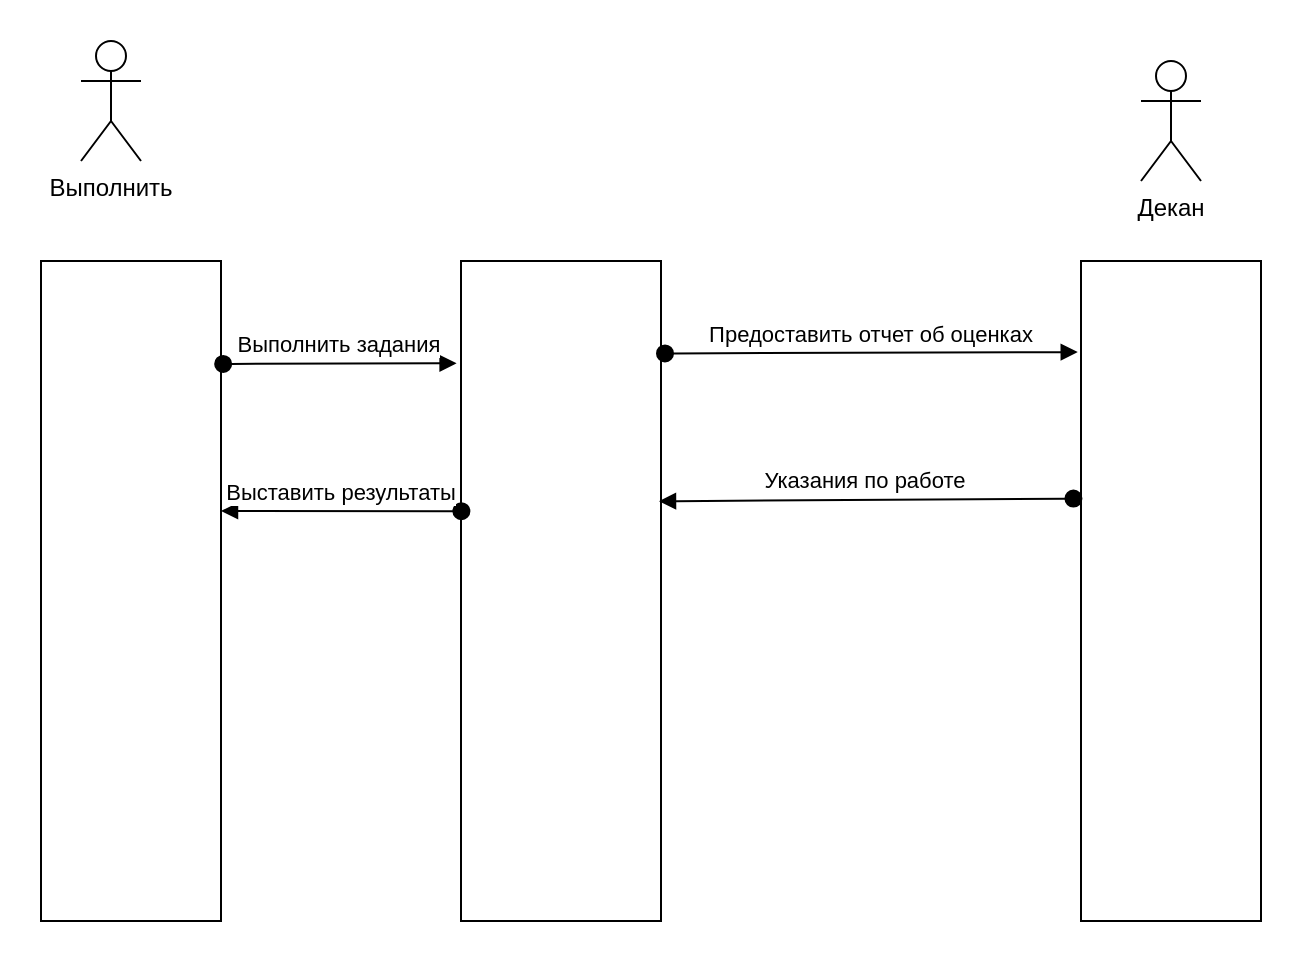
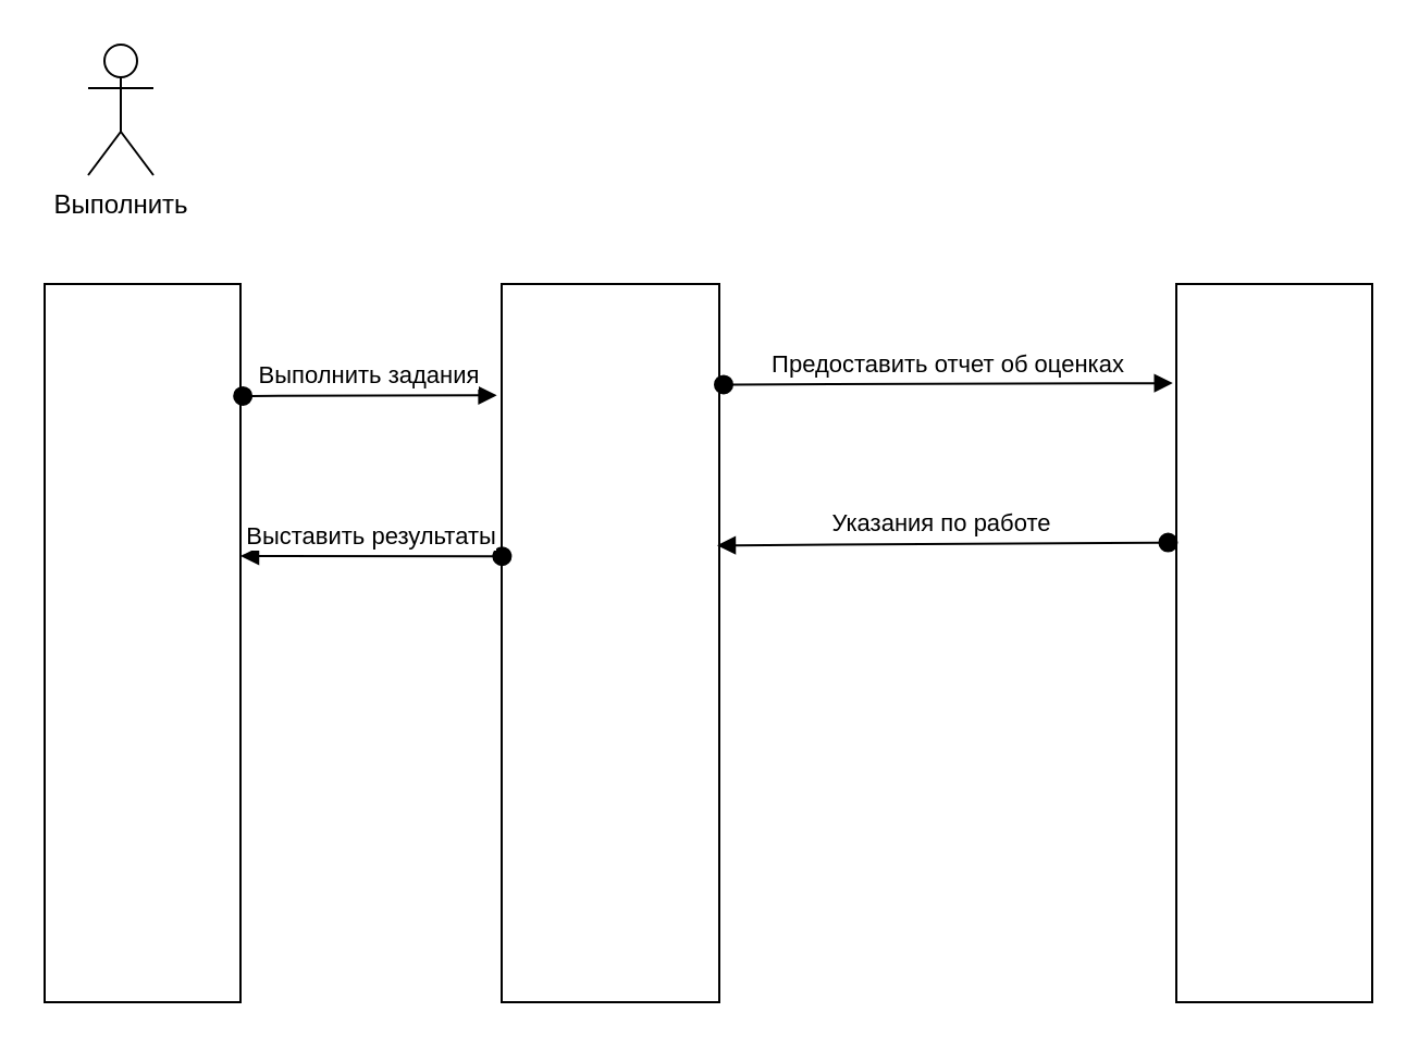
  <mxCell id="0" />
  <mxCell id="1" parent="0" />
  <mxCell id="2" value="" style="rounded=0;whiteSpace=wrap;html=1;" vertex="1" parent="1"><mxGeometry x="20" y="130" width="90" height="330" as="geometry" /></mxCell>
  <mxCell id="3" value="" style="rounded=0;whiteSpace=wrap;html=1;" vertex="1" parent="1"><mxGeometry x="230" y="130" width="100" height="330" as="geometry" /></mxCell>
  <mxCell id="4" value="" style="rounded=0;whiteSpace=wrap;html=1;" vertex="1" parent="1"><mxGeometry x="540" y="130" width="90" height="330" as="geometry" /></mxCell>
  <mxCell id="5" value="Выполнить" style="shape=umlActor;verticalLabelPosition=bottom;verticalAlign=top;html=1;outlineConnect=0;" vertex="1" parent="1"><mxGeometry x="40" y="20" width="30" height="60" as="geometry" /></mxCell>
- <mxCell id="6" value="Декан" style="shape=umlActor;verticalLabelPosition=bottom;verticalAlign=top;html=1;outlineConnect=0;" vertex="1" parent="1"><mxGeometry x="570" y="30" width="30" height="60" as="geometry" /></mxCell>
  <mxCell id="7" value="Выполнить задания" style="html=1;verticalAlign=bottom;startArrow=oval;startFill=1;endArrow=block;startSize=8;curved=0;rounded=0;exitX=1.012;exitY=0.156;exitDx=0;exitDy=0;exitPerimeter=0;entryX=-0.022;entryY=0.155;entryDx=0;entryDy=0;entryPerimeter=0;" edge="1" parent="1" source="2" target="3"><mxGeometry width="60" relative="1" as="geometry"><mxPoint x="220" y="200" as="sourcePoint" /><mxPoint x="280" y="200" as="targetPoint" /></mxGeometry></mxCell>
  <mxCell id="8" value="Выставить результаты" style="html=1;verticalAlign=bottom;startArrow=oval;startFill=1;endArrow=block;startSize=8;curved=0;rounded=0;exitX=0.002;exitY=0.379;exitDx=0;exitDy=0;exitPerimeter=0;" edge="1" parent="1" source="3"><mxGeometry width="60" relative="1" as="geometry"><mxPoint x="130" y="260" as="sourcePoint" /><mxPoint x="110" y="255" as="targetPoint" /></mxGeometry></mxCell>
  <mxCell id="9" value="Предоставить отчет об оценках" style="html=1;verticalAlign=bottom;startArrow=oval;startFill=1;endArrow=block;startSize=8;curved=0;rounded=0;exitX=1.02;exitY=0.14;exitDx=0;exitDy=0;exitPerimeter=0;entryX=-0.018;entryY=0.138;entryDx=0;entryDy=0;entryPerimeter=0;" edge="1" parent="1" source="3" target="4"><mxGeometry width="60" relative="1" as="geometry"><mxPoint x="340" y="170" as="sourcePoint" /><mxPoint x="400" y="170" as="targetPoint" /></mxGeometry></mxCell>
  <mxCell id="10" value="Указания по работе" style="html=1;verticalAlign=bottom;startArrow=oval;startFill=1;endArrow=block;startSize=8;curved=0;rounded=0;exitX=-0.042;exitY=0.36;exitDx=0;exitDy=0;exitPerimeter=0;entryX=0.99;entryY=0.364;entryDx=0;entryDy=0;entryPerimeter=0;" edge="1" parent="1" source="4" target="3"><mxGeometry width="60" relative="1" as="geometry"><mxPoint x="390" y="300" as="sourcePoint" /><mxPoint x="450" y="300" as="targetPoint" /></mxGeometry></mxCell>
